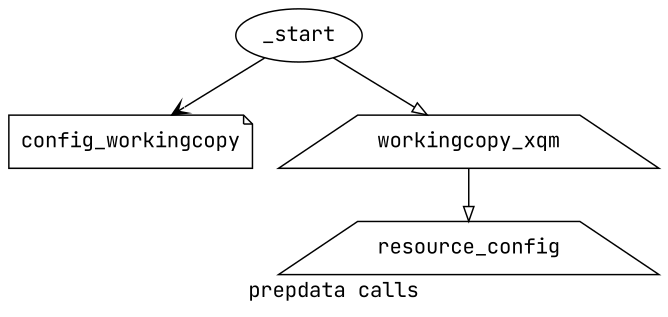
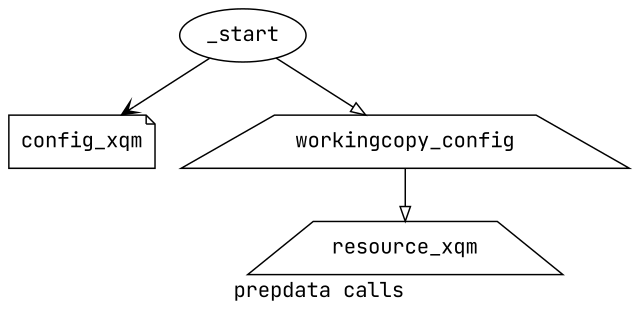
  digraph {
    fontname="JetBrains Mono"
    label="prepdata calls"
    rankdir=TB
    node [fontname="JetBrains Mono" shape=trapezium]
    edge [arrowhead=onormal fontname="JetBrains Mono"]
    _start [shape=ellipse]
-   config_xqm [shape=note label=config_workingcopy]
-   workingcopy_xqm
-   resource_xqm [label=resource_config]
+   config_xqm [shape=note]
+   workingcopy_xqm [label=workingcopy_config]
+   resource_xqm
    _start -> config_xqm [arrowhead=vee]
    _start -> workingcopy_xqm
    workingcopy_xqm -> resource_xqm
  }
